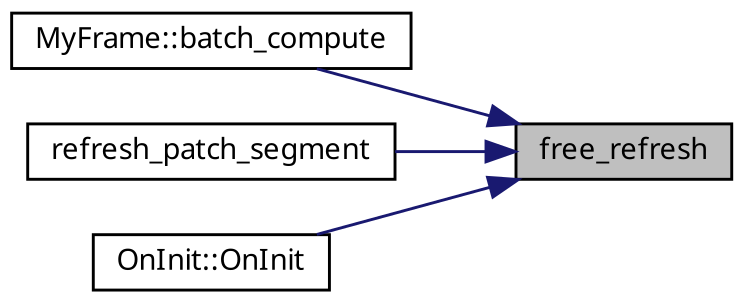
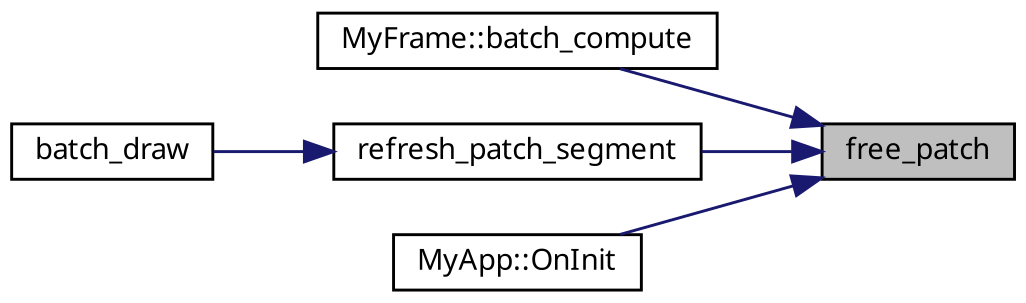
  digraph {
    fontname="Noto Sans"
    rankdir=RL
    node [color=black fillcolor=white fontname="Noto Sans" fontsize=10 shape=record style=filled]
    edge [color=midnightblue dir=back fontname="Noto Sans" fontsize=10 labelfontname=Helvetica labelfontsize=10 style=solid]
-   n1 [fillcolor=grey75 fontcolor=black height=0.2 label=free_refresh width=0.4]
+   n1 [fillcolor=grey75 fontcolor=black height=0.2 label=free_patch width=0.4]
    n2 [height=0.2 label="MyFrame::batch_compute" width=0.4]
    n3 [height=0.2 label=refresh_patch_segment width=0.4]
-   n4 [height=0.2 label="OnInit::OnInit" width=0.4]
+   n4 [height=0.2 label="MyApp::OnInit" width=0.4]
+   n5 [height=0.2 label=batch_draw width=0.4]
    n1 -> n2
    n1 -> n3
    n1 -> n4
+   n3 -> n5
  }
